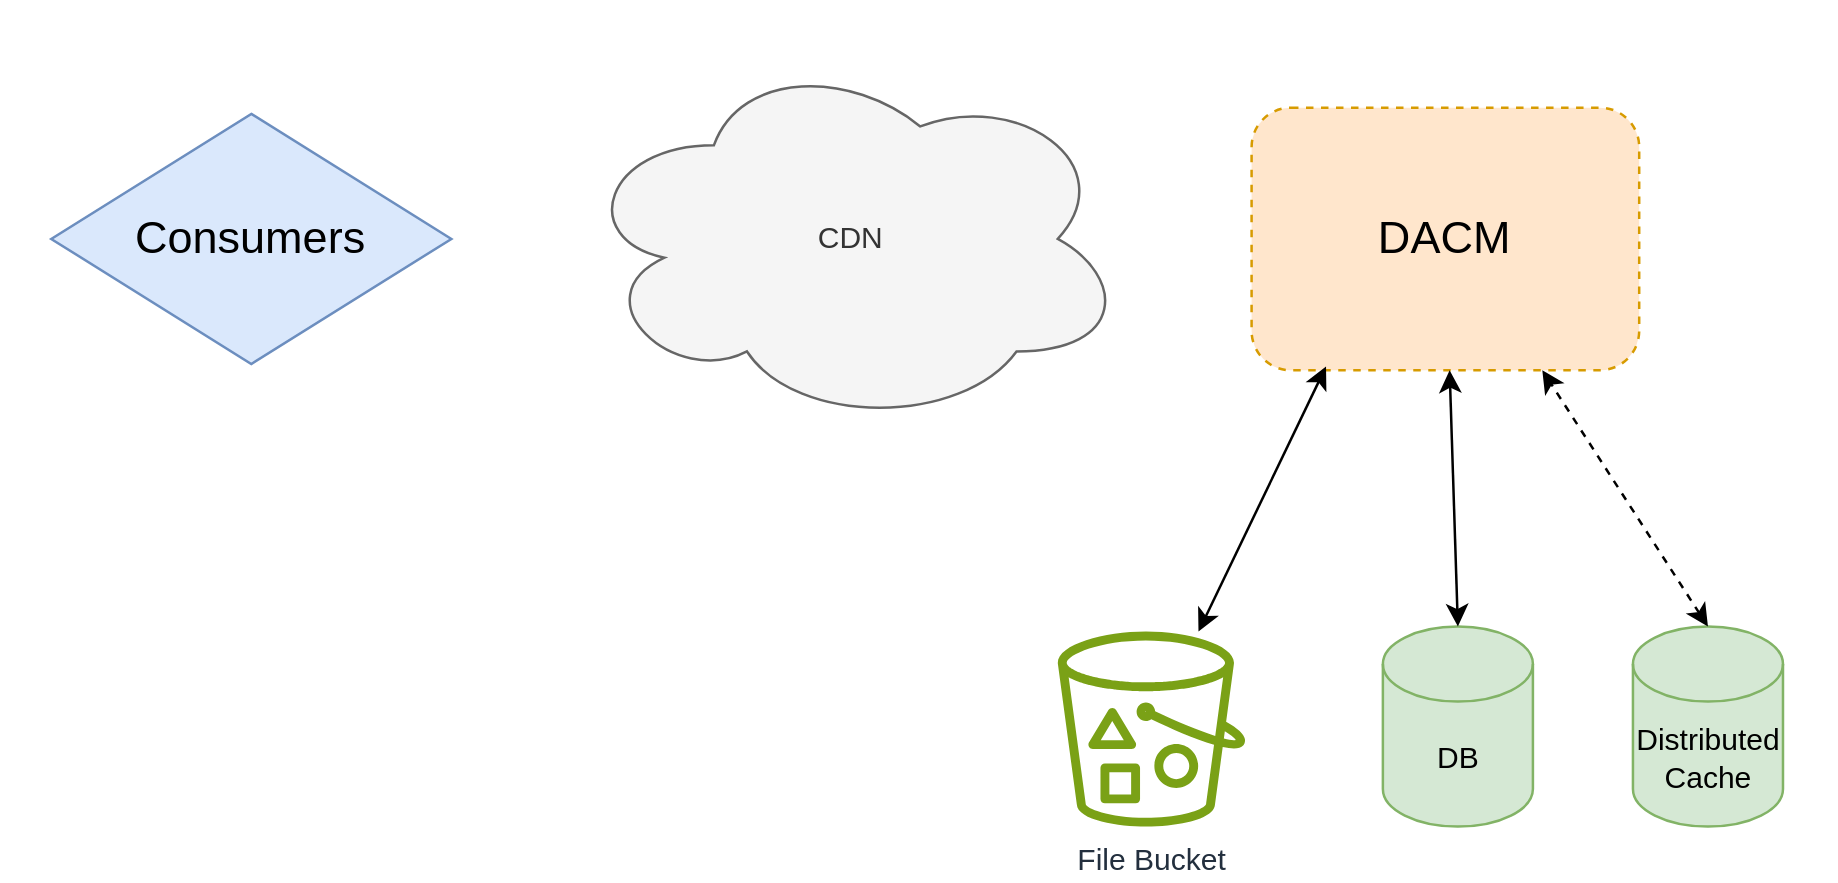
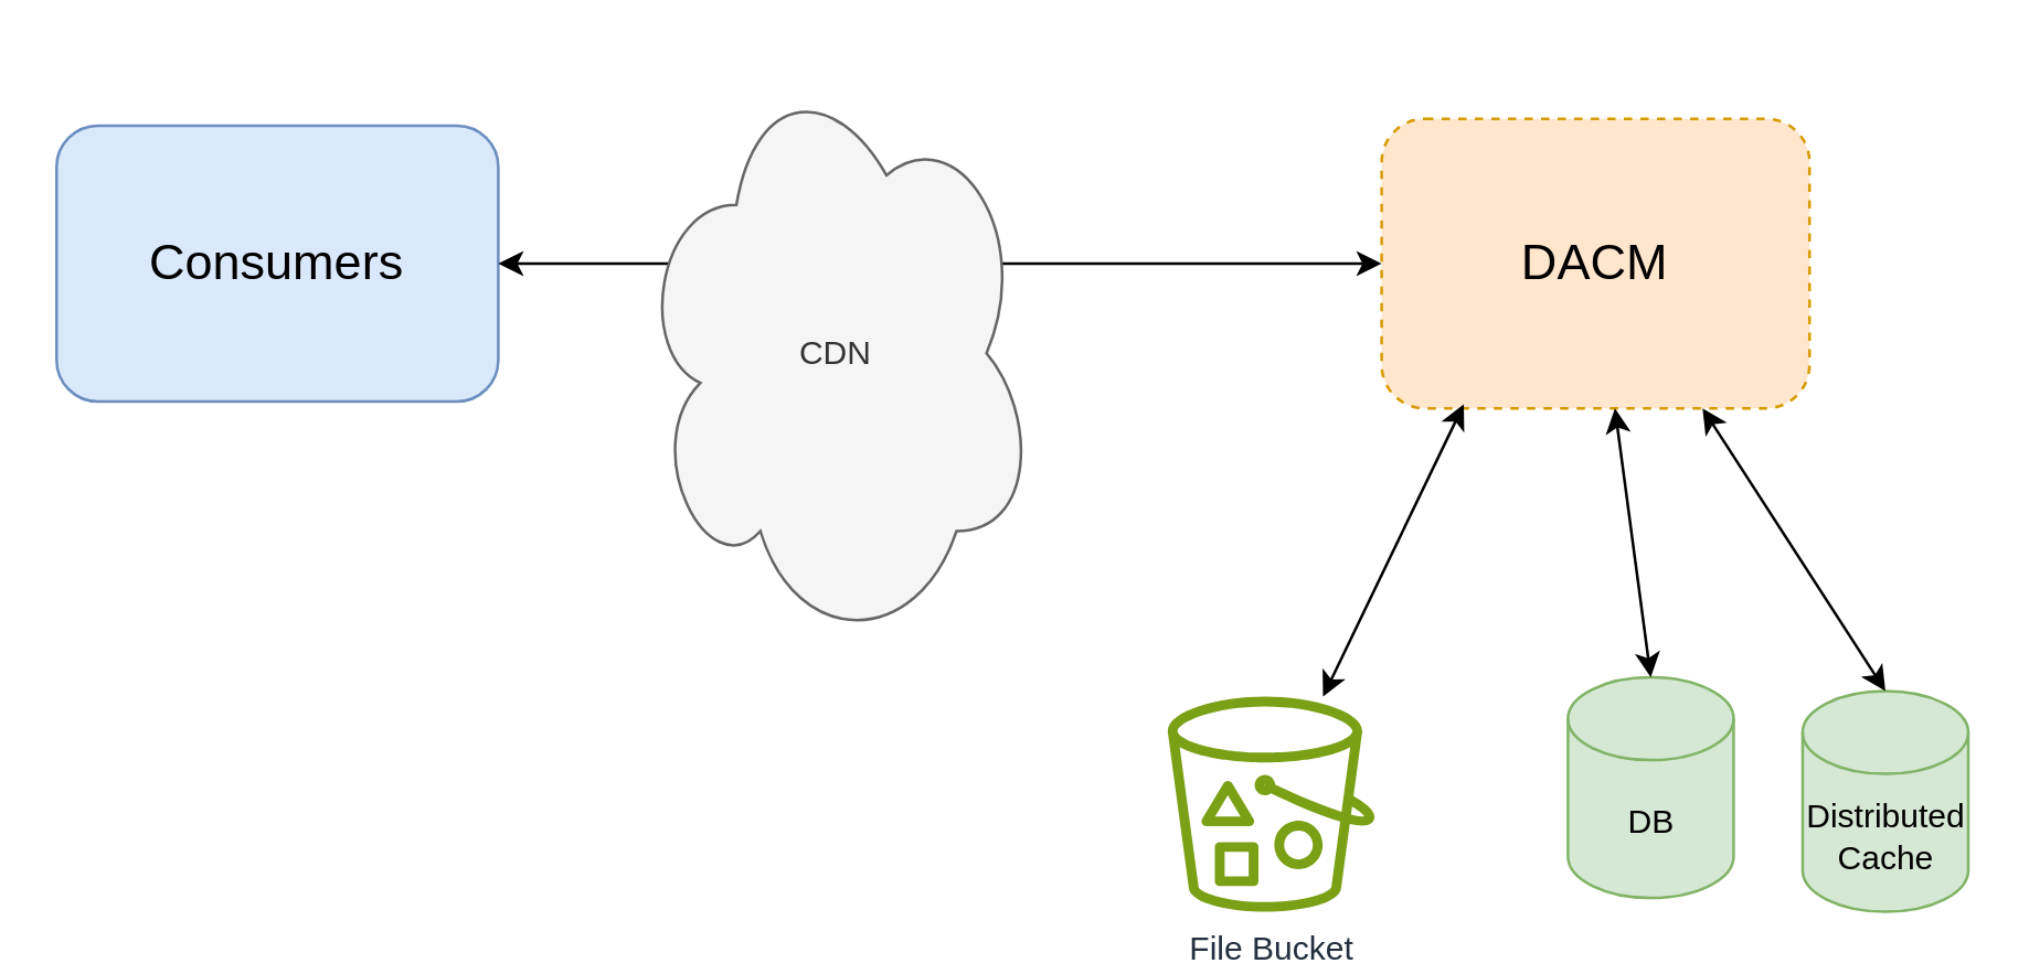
  <mxCell id="0" />
  <mxCell id="1" parent="0" />
- <mxCell id="2" value="Consumers" style="rhombus;whiteSpace=wrap;html=1;fillColor=#dae8fc;strokeColor=#6c8ebf;fontSize=18;verticalAlign=middle;" vertex="1" parent="1"><mxGeometry x="20" y="45" width="160" height="100" as="geometry" /></mxCell>
+ <mxCell id="2" value="Consumers" style="rounded=1;whiteSpace=wrap;html=1;fillColor=#dae8fc;strokeColor=#6c8ebf;fontSize=18;verticalAlign=middle;" vertex="1" parent="1"><mxGeometry x="20" y="45" width="160" height="100" as="geometry" /></mxCell>
  <mxCell id="3" value="DACM" style="rounded=1;whiteSpace=wrap;html=1;fillColor=#ffe6cc;strokeColor=#d79b00;fontSize=18;dashed=1;" vertex="1" parent="1"><mxGeometry x="500" y="42.5" width="155" height="105" as="geometry" /></mxCell>
- <mxCell id="4" value="DB" style="shape=cylinder3;whiteSpace=wrap;html=1;boundedLbl=1;backgroundOutline=1;size=15;fillColor=#d5e8d4;strokeColor=#82b366;" vertex="1" parent="1"><mxGeometry x="552.5" y="250" width="60" height="80" as="geometry" /></mxCell>
+ <mxCell id="4" value="DB" style="shape=cylinder3;whiteSpace=wrap;html=1;boundedLbl=1;backgroundOutline=1;size=15;fillColor=#d5e8d4;strokeColor=#82b366;" vertex="1" parent="1"><mxGeometry x="567.5" y="245" width="60" height="80" as="geometry" /></mxCell>
  <mxCell id="5" value="Distributed&lt;div&gt;Cache&lt;/div&gt;" style="shape=cylinder3;whiteSpace=wrap;html=1;boundedLbl=1;backgroundOutline=1;size=15;fillColor=#d5e8d4;strokeColor=#82b366;" vertex="1" parent="1"><mxGeometry x="652.5" y="250" width="60" height="80" as="geometry" /></mxCell>
  <mxCell id="6" value="File Bucket" style="sketch=0;outlineConnect=0;fontColor=#232F3E;gradientColor=none;fillColor=#7AA116;strokeColor=none;dashed=0;verticalLabelPosition=bottom;verticalAlign=top;align=center;html=1;fontSize=12;fontStyle=0;aspect=fixed;pointerEvents=1;shape=mxgraph.aws4.bucket_with_objects;" vertex="1" parent="1"><mxGeometry x="422.5" y="252" width="75" height="78" as="geometry" /></mxCell>
- <mxCell id="8" value="CDN" style="ellipse;shape=cloud;whiteSpace=wrap;html=1;fillColor=#f5f5f5;strokeColor=#666666;fontColor=#333333;" vertex="1" parent="1"><mxGeometry x="230" y="20" width="220" height="150" as="geometry" /></mxCell>
+ <mxCell id="7" value="" style="endArrow=classic;startArrow=classic;html=1;rounded=0;exitX=1;exitY=0.5;exitDx=0;exitDy=0;" edge="1" parent="1" source="2" target="3"><mxGeometry width="50" height="50" relative="1" as="geometry"><mxPoint x="510" y="350" as="sourcePoint" /><mxPoint x="560" y="300" as="targetPoint" /></mxGeometry></mxCell>
+ <mxCell id="8" value="CDN" style="ellipse;shape=cloud;whiteSpace=wrap;html=1;fillColor=#f5f5f5;strokeColor=#666666;fontColor=#333333;" vertex="1" parent="1"><mxGeometry x="230" y="20" width="145" height="215" as="geometry" /></mxCell>
  <mxCell id="9" value="" style="endArrow=classic;startArrow=classic;html=1;rounded=0;exitX=0.5;exitY=0;exitDx=0;exitDy=0;exitPerimeter=0;" edge="1" parent="1" source="4" target="3"><mxGeometry width="50" height="50" relative="1" as="geometry"><mxPoint x="510" y="350" as="sourcePoint" /><mxPoint x="560" y="300" as="targetPoint" /></mxGeometry></mxCell>
- <mxCell id="10" value="" style="endArrow=classic;startArrow=classic;html=1;rounded=0;entryX=0.75;entryY=1;entryDx=0;entryDy=0;exitX=0.5;exitY=0;exitDx=0;exitDy=0;exitPerimeter=0;dashed=1;" edge="1" parent="1" source="5" target="3"><mxGeometry width="50" height="50" relative="1" as="geometry"><mxPoint x="510" y="350" as="sourcePoint" /><mxPoint x="560" y="300" as="targetPoint" /></mxGeometry></mxCell>
+ <mxCell id="10" value="" style="endArrow=classic;startArrow=classic;html=1;rounded=0;entryX=0.75;entryY=1;entryDx=0;entryDy=0;exitX=0.5;exitY=0;exitDx=0;exitDy=0;exitPerimeter=0;" edge="1" parent="1" source="5" target="3"><mxGeometry width="50" height="50" relative="1" as="geometry"><mxPoint x="510" y="350" as="sourcePoint" /><mxPoint x="560" y="300" as="targetPoint" /></mxGeometry></mxCell>
  <mxCell id="11" value="" style="endArrow=classic;startArrow=classic;html=1;rounded=0;entryX=0.192;entryY=0.986;entryDx=0;entryDy=0;entryPerimeter=0;" edge="1" parent="1" source="6" target="3"><mxGeometry width="50" height="50" relative="1" as="geometry"><mxPoint x="530" y="240" as="sourcePoint" /><mxPoint x="560" y="300" as="targetPoint" /></mxGeometry></mxCell>
